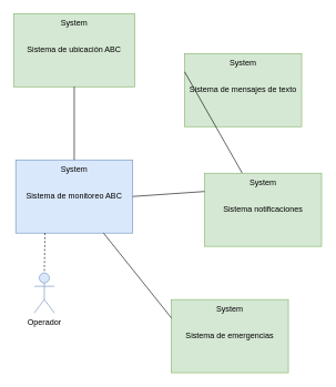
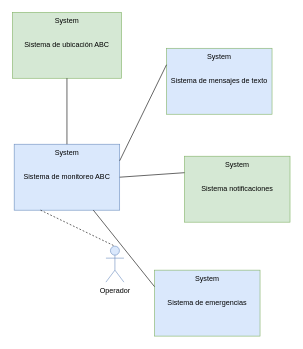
  <mxCell id="0" />
  <mxCell id="1" parent="0" />
  <mxCell id="2" value="Sistema de monitoreo ABC" style="rounded=0;whiteSpace=wrap;html=1;fillColor=#dae8fc;strokeColor=#6c8ebf;" vertex="1" parent="1"><mxGeometry x="23" y="240" width="176" height="110" as="geometry" /></mxCell>
  <mxCell id="3" value="System" style="text;html=1;strokeColor=none;fillColor=none;align=center;verticalAlign=middle;whiteSpace=wrap;rounded=0;" vertex="1" parent="1"><mxGeometry x="81" y="240" width="60" height="30" as="geometry" /></mxCell>
- <mxCell id="4" value="Sistema de mensajes de texto" style="rounded=0;whiteSpace=wrap;html=1;fillColor=#d5e8d4;strokeColor=#82b366;" vertex="1" parent="1"><mxGeometry x="277" y="80" width="176" height="110" as="geometry" /></mxCell>
+ <mxCell id="4" value="Sistema de mensajes de texto" style="rounded=0;whiteSpace=wrap;html=1;fillColor=#dae8fc;strokeColor=#82b366;" vertex="1" parent="1"><mxGeometry x="277" y="80" width="176" height="110" as="geometry" /></mxCell>
  <mxCell id="5" value="System" style="text;html=1;strokeColor=none;fillColor=none;align=center;verticalAlign=middle;whiteSpace=wrap;rounded=0;" vertex="1" parent="1"><mxGeometry x="335" y="80" width="60" height="30" as="geometry" /></mxCell>
- <mxCell id="6" value="" style="endArrow=none;html=1;rounded=0;exitX=0;exitY=0.25;exitDx=0;exitDy=0;" edge="1" parent="1" source="4" target="7"><mxGeometry width="50" height="50" relative="1" as="geometry"><mxPoint x="107" y="520" as="sourcePoint" /><mxPoint x="157" y="470" as="targetPoint" /></mxGeometry></mxCell>
+ <mxCell id="6" value="" style="endArrow=none;html=1;rounded=0;entryX=1;entryY=0.25;entryDx=0;entryDy=0;exitX=0;exitY=0.25;exitDx=0;exitDy=0;" edge="1" parent="1" source="4" target="2"><mxGeometry width="50" height="50" relative="1" as="geometry"><mxPoint x="107" y="520" as="sourcePoint" /><mxPoint x="157" y="470" as="targetPoint" /></mxGeometry></mxCell>
  <mxCell id="7" value="Sistema notificaciones" style="rounded=0;whiteSpace=wrap;html=1;fillColor=#d5e8d4;strokeColor=#82b366;" vertex="1" parent="1"><mxGeometry x="307" y="260" width="176" height="110" as="geometry" /></mxCell>
  <mxCell id="8" value="" style="endArrow=none;html=1;rounded=0;entryX=1;entryY=0.5;entryDx=0;entryDy=0;exitX=0;exitY=0.25;exitDx=0;exitDy=0;" edge="1" parent="1" source="7" target="2"><mxGeometry width="50" height="50" relative="1" as="geometry"><mxPoint x="267" y="207.5" as="sourcePoint" /><mxPoint x="209" y="277.5" as="targetPoint" /></mxGeometry></mxCell>
  <mxCell id="9" value="System" style="text;html=1;strokeColor=none;fillColor=none;align=center;verticalAlign=middle;whiteSpace=wrap;rounded=0;" vertex="1" parent="1"><mxGeometry x="365" y="260" width="60" height="30" as="geometry" /></mxCell>
- <mxCell id="10" value="Sistema de emergencias" style="rounded=0;whiteSpace=wrap;html=1;fillColor=#d5e8d4;strokeColor=#82b366;" vertex="1" parent="1"><mxGeometry x="257" y="450" width="176" height="110" as="geometry" /></mxCell>
+ <mxCell id="10" value="Sistema de emergencias" style="rounded=0;whiteSpace=wrap;html=1;fillColor=#dae8fc;strokeColor=#82b366;" vertex="1" parent="1"><mxGeometry x="257" y="450" width="176" height="110" as="geometry" /></mxCell>
  <mxCell id="11" value="" style="endArrow=none;html=1;rounded=0;entryX=0.75;entryY=1;entryDx=0;entryDy=0;exitX=0;exitY=0.25;exitDx=0;exitDy=0;" edge="1" parent="1" source="10" target="2"><mxGeometry width="50" height="50" relative="1" as="geometry"><mxPoint x="199" y="420" as="sourcePoint" /><mxPoint x="141" y="377.5" as="targetPoint" /></mxGeometry></mxCell>
  <mxCell id="12" value="System" style="text;html=1;strokeColor=none;fillColor=none;align=center;verticalAlign=middle;whiteSpace=wrap;rounded=0;" vertex="1" parent="1"><mxGeometry x="315" y="450" width="60" height="30" as="geometry" /></mxCell>
- <mxCell id="13" value="Operador" style="shape=umlActor;verticalLabelPosition=bottom;verticalAlign=top;html=1;outlineConnect=0;fillColor=#dae8fc;strokeColor=#6c8ebf;" vertex="1" parent="1"><mxGeometry x="51" y="410" width="30" height="60" as="geometry" /></mxCell>
+ <mxCell id="13" value="Operador" style="shape=umlActor;verticalLabelPosition=bottom;verticalAlign=top;html=1;outlineConnect=0;fillColor=#dae8fc;strokeColor=#6c8ebf;" vertex="1" parent="1"><mxGeometry x="176" y="410" width="30" height="60" as="geometry" /></mxCell>
  <mxCell id="14" value="" style="endArrow=none;html=1;rounded=0;exitX=0.25;exitY=1;exitDx=0;exitDy=0;entryX=0.5;entryY=0;entryDx=0;entryDy=0;entryPerimeter=0;dashed=1;" edge="1" parent="1" source="2" target="13"><mxGeometry width="50" height="50" relative="1" as="geometry"><mxPoint x="-133" y="420" as="sourcePoint" /><mxPoint x="38" y="407.5" as="targetPoint" /></mxGeometry></mxCell>
  <mxCell id="15" value="Sistema de ubicación ABC" style="rounded=0;whiteSpace=wrap;html=1;fillColor=#d5e8d4;strokeColor=#82b366;" vertex="1" parent="1"><mxGeometry x="20" y="20" width="182" height="110" as="geometry" /></mxCell>
  <mxCell id="16" value="System" style="text;html=1;strokeColor=none;fillColor=none;align=center;verticalAlign=middle;whiteSpace=wrap;rounded=0;" vertex="1" parent="1"><mxGeometry x="81" y="20" width="60" height="30" as="geometry" /></mxCell>
  <mxCell id="17" value="" style="endArrow=none;html=1;rounded=0;entryX=0.5;entryY=0;entryDx=0;entryDy=0;exitX=0.5;exitY=1;exitDx=0;exitDy=0;" edge="1" parent="1" source="15" target="3"><mxGeometry width="50" height="50" relative="1" as="geometry"><mxPoint x="205" y="150" as="sourcePoint" /><mxPoint x="147" y="220" as="targetPoint" /></mxGeometry></mxCell>
